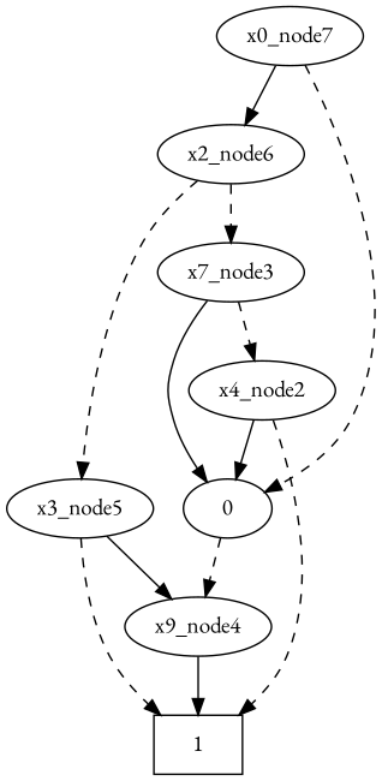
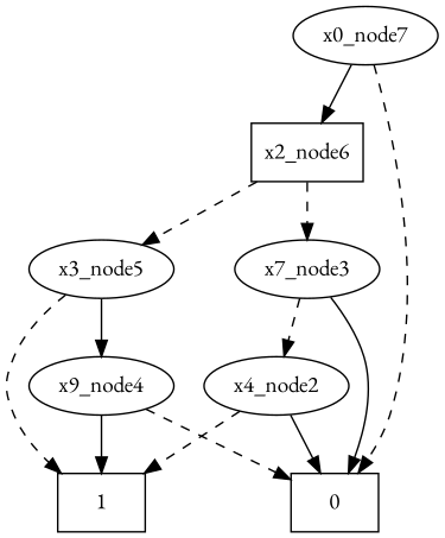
  digraph {
    fontname="EB Garamond"
    node [fontname="EB Garamond"]
    edge [fontname="EB Garamond" style=dashed]
-   0 [shape=ellipse]
+   0 [shape=box]
    1 [shape=box]
    x4_node2
    n4 [label=x7_node3]
    n5 [label=x9_node4]
    x3_node5
-   x2_node6
+   x2_node6 [shape=box]
    n8 [label=x0_node7]
    x4_node2 -> 0 [style=""]
    x4_node2 -> 1
    n4 -> 0 [style=""]
    n4 -> x4_node2
-   0 -> n5
+   n5 -> 0
    n5 -> 1 [style=""]
    x3_node5 -> 1
    x3_node5 -> n5 [style=""]
    x2_node6 -> n4
    x2_node6 -> x3_node5
    n8 -> 0
    n8 -> x2_node6 [style=""]
  }
